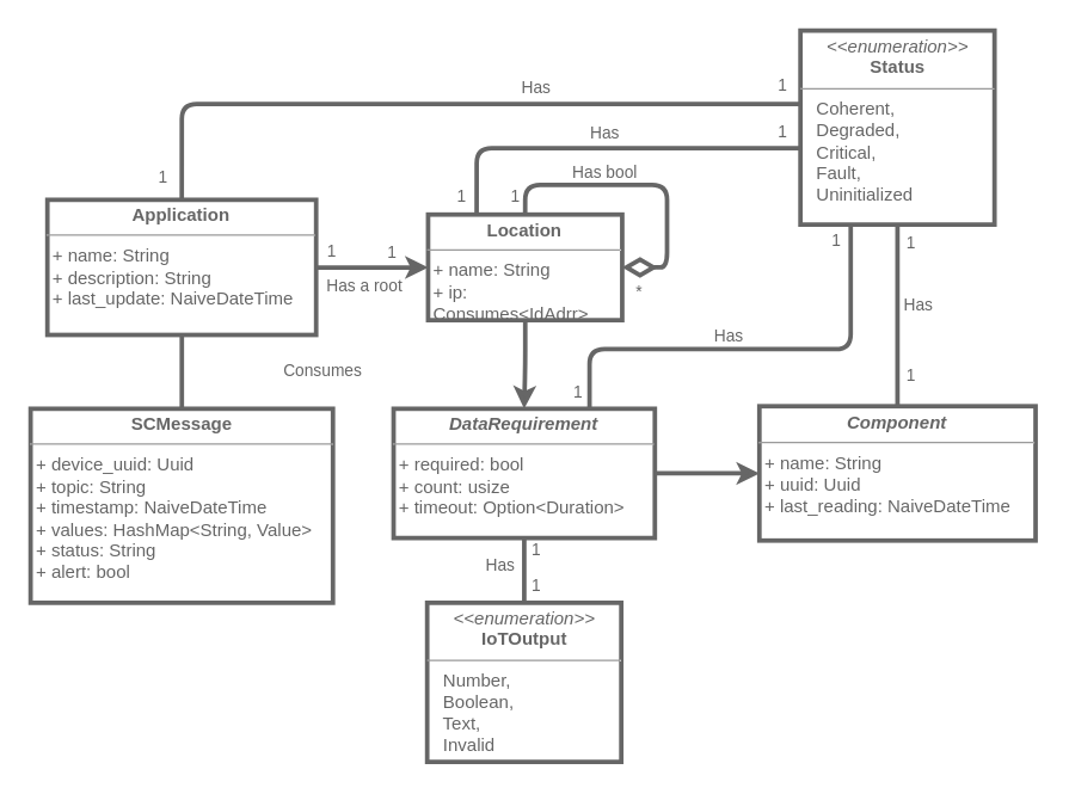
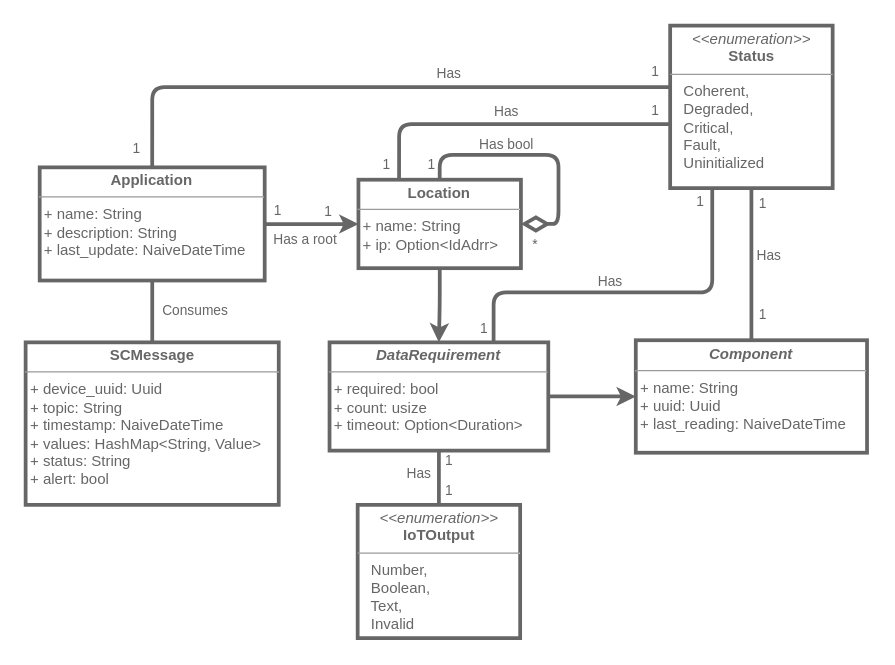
  <mxCell id="0" />
  <mxCell id="1" parent="0" />
  <mxCell id="2" value="&lt;p style=&quot;margin:0px;margin-top:4px;text-align:center;&quot;&gt;&lt;font color=&quot;#666666&quot;&gt;&lt;b style=&quot;background-color: initial;&quot;&gt;&lt;i&gt;Component&lt;/i&gt;&lt;/b&gt;&lt;br&gt;&lt;/font&gt;&lt;/p&gt;&lt;hr size=&quot;1&quot;&gt;&lt;p style=&quot;margin:0px;margin-left:4px;&quot;&gt;&lt;span style=&quot;background-color: initial;&quot;&gt;&lt;font color=&quot;#666666&quot;&gt;+ name: String&lt;/font&gt;&lt;/span&gt;&lt;/p&gt;&lt;p style=&quot;margin:0px;margin-left:4px;&quot;&gt;&lt;span style=&quot;background-color: initial;&quot;&gt;&lt;font color=&quot;#666666&quot;&gt;+ uuid: Uuid&lt;/font&gt;&lt;/span&gt;&lt;/p&gt;&lt;p style=&quot;margin:0px;margin-left:4px;&quot;&gt;&lt;span style=&quot;background-color: initial;&quot;&gt;&lt;font color=&quot;#666666&quot;&gt;+ last_reading: NaiveDateTime&lt;/font&gt;&lt;/span&gt;&lt;/p&gt;" style="verticalAlign=top;align=left;overflow=fill;fontSize=12;fontFamily=Helvetica;html=1;whiteSpace=wrap;labelBackgroundColor=none;fillColor=#ffffff;strokeColor=#666666;fontColor=#333333;strokeWidth=3;" parent="1" vertex="1"><mxGeometry x="508.13" y="271.69" width="185" height="90" as="geometry" /></mxCell>
  <mxCell id="3" style="edgeStyle=orthogonalEdgeStyle;shape=connector;rounded=1;orthogonalLoop=1;jettySize=auto;html=1;exitX=0.5;exitY=1;exitDx=0;exitDy=0;labelBackgroundColor=default;strokeColor=#666666;strokeWidth=3;align=center;verticalAlign=middle;fontFamily=Helvetica;fontSize=11;fontColor=default;endArrow=none;endFill=0;curved=0;" parent="1" source="4" target="2" edge="1"><mxGeometry relative="1" as="geometry" /></mxCell>
  <mxCell id="4" value="&lt;p style=&quot;margin:0px;margin-top:4px;text-align:center;&quot;&gt;&lt;font color=&quot;#666666&quot;&gt;&lt;i&gt;&amp;lt;&amp;lt;enumeration&amp;gt;&amp;gt;&lt;/i&gt;&lt;br&gt;&lt;b&gt;Status&lt;/b&gt;&lt;/font&gt;&lt;/p&gt;&lt;hr size=&quot;1&quot;&gt;&lt;p style=&quot;margin:0px;margin-left:4px;&quot;&gt;&lt;font color=&quot;#666666&quot;&gt;&amp;nbsp; Coherent,&lt;/font&gt;&lt;/p&gt;&lt;p style=&quot;margin:0px;margin-left:4px;&quot;&gt;&lt;font color=&quot;#666666&quot;&gt;&amp;nbsp; Degraded,&lt;/font&gt;&lt;/p&gt;&lt;p style=&quot;margin:0px;margin-left:4px;&quot;&gt;&lt;font color=&quot;#666666&quot;&gt;&amp;nbsp; Critical,&lt;/font&gt;&lt;/p&gt;&lt;p style=&quot;margin:0px;margin-left:4px;&quot;&gt;&lt;font color=&quot;#666666&quot;&gt;&amp;nbsp; Fault,&lt;/font&gt;&lt;/p&gt;&lt;p style=&quot;margin:0px;margin-left:4px;&quot;&gt;&lt;font color=&quot;#666666&quot;&gt;&amp;nbsp; Uninitialized&lt;/font&gt;&lt;/p&gt;" style="verticalAlign=top;align=left;overflow=fill;fontSize=12;fontFamily=Helvetica;html=1;whiteSpace=wrap;strokeColor=#666666;fontColor=#333333;fillColor=#ffffff;labelBackgroundColor=none;strokeWidth=3;" parent="1" vertex="1"><mxGeometry x="535.63" y="20" width="130" height="130" as="geometry" /></mxCell>
  <mxCell id="5" style="edgeStyle=orthogonalEdgeStyle;shape=connector;rounded=0;orthogonalLoop=1;jettySize=auto;html=1;labelBackgroundColor=default;strokeColor=#666666;strokeWidth=3;align=center;verticalAlign=middle;fontFamily=Helvetica;fontSize=11;fontColor=default;endArrow=none;endFill=0;" parent="1" source="6" target="13" edge="1"><mxGeometry relative="1" as="geometry" /></mxCell>
  <mxCell id="6" value="&lt;p style=&quot;margin:0px;margin-top:4px;text-align:center;&quot;&gt;&lt;font color=&quot;#666666&quot;&gt;&lt;b&gt;SCMessage&lt;/b&gt;&lt;/font&gt;&lt;/p&gt;&lt;hr size=&quot;1&quot;&gt;&lt;p style=&quot;margin:0px;margin-left:4px;&quot;&gt;&lt;font color=&quot;#666666&quot;&gt;+ device_uuid: Uuid&lt;/font&gt;&lt;/p&gt;&lt;p style=&quot;margin:0px;margin-left:4px;&quot;&gt;&lt;font color=&quot;#666666&quot;&gt;+ topic: String&lt;/font&gt;&lt;/p&gt;&lt;p style=&quot;margin:0px;margin-left:4px;&quot;&gt;&lt;font color=&quot;#666666&quot;&gt;+ timestamp: NaiveDateTime&lt;/font&gt;&lt;/p&gt;&lt;p style=&quot;margin:0px;margin-left:4px;&quot;&gt;&lt;font color=&quot;#666666&quot;&gt;+ values: HashMap&amp;lt;String, Value&amp;gt;&lt;/font&gt;&lt;/p&gt;&lt;p style=&quot;margin:0px;margin-left:4px;&quot;&gt;&lt;font color=&quot;#666666&quot;&gt;+ status: String&lt;/font&gt;&lt;/p&gt;&lt;p style=&quot;margin:0px;margin-left:4px;&quot;&gt;&lt;font color=&quot;#666666&quot;&gt;+ alert: bool&lt;/font&gt;&lt;/p&gt;" style="verticalAlign=top;align=left;overflow=fill;fontSize=12;fontFamily=Helvetica;html=1;whiteSpace=wrap;strokeColor=#666666;fontColor=#333333;fillColor=#ffffff;labelBackgroundColor=none;strokeWidth=3;" parent="1" vertex="1"><mxGeometry x="20" y="273.39" width="202.5" height="130" as="geometry" /></mxCell>
  <mxCell id="7" value="" style="edgeStyle=orthogonalEdgeStyle;shape=connector;rounded=1;orthogonalLoop=1;jettySize=auto;html=1;labelBackgroundColor=default;strokeColor=#666666;strokeWidth=3;align=center;verticalAlign=middle;fontFamily=Helvetica;fontSize=11;fontColor=default;endArrow=classic;endFill=1;curved=0;" parent="1" source="10" target="2" edge="1"><mxGeometry relative="1" as="geometry" /></mxCell>
  <mxCell id="8" style="edgeStyle=orthogonalEdgeStyle;shape=connector;rounded=0;orthogonalLoop=1;jettySize=auto;html=1;labelBackgroundColor=default;strokeColor=#666666;strokeWidth=3;align=center;verticalAlign=middle;fontFamily=Helvetica;fontSize=11;fontColor=default;endArrow=none;endFill=0;" parent="1" source="10" target="16" edge="1"><mxGeometry relative="1" as="geometry" /></mxCell>
  <mxCell id="9" style="edgeStyle=orthogonalEdgeStyle;shape=connector;rounded=1;orthogonalLoop=1;jettySize=auto;html=1;exitX=0.75;exitY=0;exitDx=0;exitDy=0;labelBackgroundColor=default;strokeColor=#666666;strokeWidth=3;align=center;verticalAlign=middle;fontFamily=Helvetica;fontSize=11;fontColor=default;endArrow=none;endFill=0;curved=0;" parent="1" source="10" target="4" edge="1"><mxGeometry relative="1" as="geometry"><Array as="points"><mxPoint x="394.25" y="233.39" /><mxPoint x="569.25" y="233.39" /></Array></mxGeometry></mxCell>
  <mxCell id="10" value="&lt;p style=&quot;margin:0px;margin-top:4px;text-align:center;&quot;&gt;&lt;b&gt;&lt;i&gt;&lt;font color=&quot;#666666&quot;&gt;DataRequirement&lt;/font&gt;&lt;/i&gt;&lt;/b&gt;&lt;/p&gt;&lt;hr size=&quot;1&quot;&gt;&lt;p style=&quot;margin:0px;margin-left:4px;&quot;&gt;&lt;font color=&quot;#666666&quot;&gt;+ required: bool&lt;/font&gt;&lt;/p&gt;&lt;p style=&quot;margin:0px;margin-left:4px;&quot;&gt;&lt;font color=&quot;#666666&quot;&gt;+ count: usize&lt;/font&gt;&lt;/p&gt;&lt;p style=&quot;margin:0px;margin-left:4px;&quot;&gt;&lt;font color=&quot;#666666&quot;&gt;&lt;span style=&quot;background-color: initial;&quot;&gt;+ timeout: Option&amp;lt;Duration&amp;gt;&amp;nbsp;&lt;/span&gt;&lt;/font&gt;&lt;/p&gt;&lt;p style=&quot;margin:0px;margin-left:4px;&quot;&gt;&lt;br&gt;&lt;/p&gt;" style="verticalAlign=top;align=left;overflow=fill;fontSize=12;fontFamily=Helvetica;html=1;whiteSpace=wrap;labelBackgroundColor=none;fillColor=#ffffff;fontColor=#333333;strokeColor=#666666;strokeWidth=3;" parent="1" vertex="1"><mxGeometry x="263.13" y="273.39" width="175" height="86.61" as="geometry" /></mxCell>
  <mxCell id="11" style="edgeStyle=orthogonalEdgeStyle;rounded=0;orthogonalLoop=1;jettySize=auto;html=1;strokeWidth=3;endArrow=classic;endFill=1;strokeColor=#666666;" parent="1" source="13" target="15" edge="1"><mxGeometry relative="1" as="geometry" /></mxCell>
  <mxCell id="12" style="edgeStyle=orthogonalEdgeStyle;shape=connector;rounded=1;orthogonalLoop=1;jettySize=auto;html=1;exitX=0.5;exitY=0;exitDx=0;exitDy=0;entryX=0;entryY=0.378;entryDx=0;entryDy=0;labelBackgroundColor=default;strokeColor=#666666;strokeWidth=3;align=center;verticalAlign=middle;fontFamily=Helvetica;fontSize=11;fontColor=default;endArrow=none;endFill=0;curved=0;entryPerimeter=0;startArrow=none;startFill=0;" parent="1" source="13" target="4" edge="1"><mxGeometry relative="1" as="geometry" /></mxCell>
  <mxCell id="13" value="&lt;p style=&quot;margin:0px;margin-top:4px;text-align:center;&quot;&gt;&lt;b&gt;&lt;font color=&quot;#666666&quot;&gt;Application&lt;/font&gt;&lt;/b&gt;&lt;/p&gt;&lt;hr size=&quot;1&quot;&gt;&lt;p style=&quot;margin:0px;margin-left:4px;&quot;&gt;&lt;font color=&quot;#666666&quot;&gt;+ name: String&lt;/font&gt;&lt;/p&gt;&lt;p style=&quot;margin:0px;margin-left:4px;&quot;&gt;&lt;font color=&quot;#666666&quot;&gt;&lt;span style=&quot;background-color: initial;&quot;&gt;+&amp;nbsp;description: String&lt;/span&gt;&lt;br&gt;&lt;/font&gt;&lt;/p&gt;&lt;p style=&quot;margin:0px;margin-left:4px;&quot;&gt;&lt;span style=&quot;background-color: initial;&quot;&gt;&lt;font color=&quot;#666666&quot;&gt;+ last_update: NaiveDateTime&lt;/font&gt;&lt;/span&gt;&lt;/p&gt;&lt;p style=&quot;margin:0px;margin-left:4px;&quot;&gt;&lt;br&gt;&lt;/p&gt;" style="verticalAlign=top;align=left;overflow=fill;fontSize=12;fontFamily=Helvetica;html=1;whiteSpace=wrap;labelBackgroundColor=none;fillColor=#ffffff;strokeColor=#666666;fontColor=#333333;strokeWidth=3;" parent="1" vertex="1"><mxGeometry x="31.25" y="133.39" width="180" height="90.52" as="geometry" /></mxCell>
  <mxCell id="14" value="" style="edgeStyle=orthogonalEdgeStyle;shape=connector;rounded=1;orthogonalLoop=1;jettySize=auto;html=1;labelBackgroundColor=default;strokeColor=#666666;strokeWidth=3;align=center;verticalAlign=middle;fontFamily=Helvetica;fontSize=11;fontColor=default;endArrow=classic;endFill=1;curved=0;" parent="1" source="15" target="10" edge="1"><mxGeometry relative="1" as="geometry" /></mxCell>
- <mxCell id="15" value="&lt;p style=&quot;margin:0px;margin-top:4px;text-align:center;&quot;&gt;&lt;b&gt;&lt;font color=&quot;#666666&quot;&gt;Location&lt;/font&gt;&lt;/b&gt;&lt;/p&gt;&lt;hr size=&quot;1&quot;&gt;&lt;p style=&quot;margin:0px;margin-left:4px;&quot;&gt;&lt;span style=&quot;color: rgb(102, 102, 102); background-color: initial;&quot;&gt;+ name: String&lt;/span&gt;&lt;br&gt;&lt;/p&gt;&lt;p style=&quot;margin:0px;margin-left:4px;&quot;&gt;&lt;span style=&quot;color: rgb(102, 102, 102); background-color: initial;&quot;&gt;+ ip: Consumes&amp;lt;IdAdrr&amp;gt;&lt;/span&gt;&lt;/p&gt;&lt;p style=&quot;margin:0px;margin-left:4px;&quot;&gt;&lt;br&gt;&lt;/p&gt;" style="verticalAlign=top;align=left;overflow=fill;fontSize=12;fontFamily=Helvetica;html=1;whiteSpace=wrap;labelBackgroundColor=none;fillColor=#ffffff;strokeColor=#666666;fontColor=#333333;strokeWidth=3;" parent="1" vertex="1"><mxGeometry x="286.25" y="143.27" width="130" height="70.77" as="geometry" /></mxCell>
+ <mxCell id="15" value="&lt;p style=&quot;margin:0px;margin-top:4px;text-align:center;&quot;&gt;&lt;b&gt;&lt;font color=&quot;#666666&quot;&gt;Location&lt;/font&gt;&lt;/b&gt;&lt;/p&gt;&lt;hr size=&quot;1&quot;&gt;&lt;p style=&quot;margin:0px;margin-left:4px;&quot;&gt;&lt;span style=&quot;color: rgb(102, 102, 102); background-color: initial;&quot;&gt;+ name: String&lt;/span&gt;&lt;br&gt;&lt;/p&gt;&lt;p style=&quot;margin:0px;margin-left:4px;&quot;&gt;&lt;span style=&quot;color: rgb(102, 102, 102); background-color: initial;&quot;&gt;+ ip: Option&amp;lt;IdAdrr&amp;gt;&lt;/span&gt;&lt;/p&gt;&lt;p style=&quot;margin:0px;margin-left:4px;&quot;&gt;&lt;br&gt;&lt;/p&gt;" style="verticalAlign=top;align=left;overflow=fill;fontSize=12;fontFamily=Helvetica;html=1;whiteSpace=wrap;labelBackgroundColor=none;fillColor=#ffffff;strokeColor=#666666;fontColor=#333333;strokeWidth=3;" parent="1" vertex="1"><mxGeometry x="286.25" y="143.27" width="130" height="70.77" as="geometry" /></mxCell>
  <mxCell id="16" value="&lt;p style=&quot;margin:0px;margin-top:4px;text-align:center;&quot;&gt;&lt;font color=&quot;#666666&quot;&gt;&lt;i&gt;&amp;lt;&amp;lt;enumeration&amp;gt;&amp;gt;&lt;/i&gt;&lt;br&gt;&lt;b&gt;IoTOutput&lt;/b&gt;&lt;/font&gt;&lt;/p&gt;&lt;hr size=&quot;1&quot;&gt;&lt;p style=&quot;margin:0px;margin-left:4px;&quot;&gt;&lt;font color=&quot;#666666&quot;&gt;&amp;nbsp; Number,&lt;/font&gt;&lt;/p&gt;&lt;p style=&quot;margin:0px;margin-left:4px;&quot;&gt;&lt;font color=&quot;#666666&quot;&gt;&amp;nbsp; Boolean,&lt;/font&gt;&lt;/p&gt;&lt;p style=&quot;margin:0px;margin-left:4px;&quot;&gt;&lt;font color=&quot;#666666&quot;&gt;&amp;nbsp; Text,&lt;/font&gt;&lt;/p&gt;&lt;p style=&quot;margin:0px;margin-left:4px;&quot;&gt;&lt;font color=&quot;#666666&quot;&gt;&amp;nbsp; Invalid&lt;/font&gt;&lt;/p&gt;" style="verticalAlign=top;align=left;overflow=fill;fontSize=12;fontFamily=Helvetica;html=1;whiteSpace=wrap;strokeColor=#666666;fontColor=#333333;fillColor=#ffffff;labelBackgroundColor=none;strokeWidth=3;" parent="1" vertex="1"><mxGeometry x="285.63" y="403.39" width="130" height="106.61" as="geometry" /></mxCell>
  <mxCell id="17" style="edgeStyle=orthogonalEdgeStyle;shape=connector;rounded=1;orthogonalLoop=1;jettySize=auto;html=1;exitX=0.5;exitY=0;exitDx=0;exitDy=0;entryX=1;entryY=0.5;entryDx=0;entryDy=0;labelBackgroundColor=default;strokeColor=#666666;strokeWidth=3;align=center;verticalAlign=middle;fontFamily=Helvetica;fontSize=11;fontColor=default;endArrow=diamondThin;endFill=0;curved=0;endSize=15;startSize=10;" parent="1" source="15" target="15" edge="1"><mxGeometry relative="1" as="geometry"><Array as="points"><mxPoint x="351.25" y="123.39" /><mxPoint x="446.25" y="123.39" /><mxPoint x="446.25" y="178.39" /></Array></mxGeometry></mxCell>
  <mxCell id="18" style="edgeStyle=orthogonalEdgeStyle;shape=connector;curved=0;rounded=1;orthogonalLoop=1;jettySize=auto;html=1;exitX=0.25;exitY=0;exitDx=0;exitDy=0;entryX=0.007;entryY=0.606;entryDx=0;entryDy=0;entryPerimeter=0;labelBackgroundColor=default;strokeColor=#666666;strokeWidth=3;align=center;verticalAlign=middle;fontFamily=Helvetica;fontSize=11;fontColor=default;endArrow=none;endFill=0;" parent="1" source="15" target="4" edge="1"><mxGeometry relative="1" as="geometry" /></mxCell>
- <mxCell id="19" value="&lt;font color=&quot;#666666&quot;&gt;Consumes&lt;/font&gt;" style="text;html=1;strokeColor=none;fillColor=none;align=center;verticalAlign=middle;whiteSpace=wrap;rounded=0;fontSize=11;fontFamily=Helvetica;fontColor=default;" parent="1" vertex="1"><mxGeometry x="186.13" y="233.39" width="60" height="30" as="geometry" /></mxCell>
+ <mxCell id="19" value="&lt;font color=&quot;#666666&quot;&gt;Consumes&lt;/font&gt;" style="text;html=1;strokeColor=none;fillColor=none;align=center;verticalAlign=middle;whiteSpace=wrap;rounded=0;fontSize=11;fontFamily=Helvetica;fontColor=default;" parent="1" vertex="1"><mxGeometry x="126.13" y="233.39" width="60" height="30" as="geometry" /></mxCell>
  <mxCell id="20" value="&lt;font color=&quot;#666666&quot;&gt;Has bool&lt;/font&gt;" style="text;html=1;strokeColor=none;fillColor=none;align=center;verticalAlign=middle;whiteSpace=wrap;rounded=0;fontSize=11;fontFamily=Helvetica;fontColor=default;" parent="1" vertex="1"><mxGeometry x="375" y="100.39" width="60" height="30" as="geometry" /></mxCell>
  <mxCell id="21" value="&lt;font color=&quot;#666666&quot;&gt;1&lt;/font&gt;" style="text;html=1;strokeColor=none;fillColor=none;align=center;verticalAlign=middle;whiteSpace=wrap;rounded=0;fontSize=11;fontFamily=Helvetica;fontColor=default;" parent="1" vertex="1"><mxGeometry x="79" y="103.39" width="60" height="30" as="geometry" /></mxCell>
  <mxCell id="22" value="&lt;font color=&quot;#666666&quot;&gt;1&lt;/font&gt;" style="text;html=1;strokeColor=none;fillColor=none;align=center;verticalAlign=middle;whiteSpace=wrap;rounded=0;fontSize=11;fontFamily=Helvetica;fontColor=default;" parent="1" vertex="1"><mxGeometry x="494" y="42" width="60" height="30" as="geometry" /></mxCell>
  <mxCell id="23" value="&lt;font color=&quot;#666666&quot;&gt;1&lt;/font&gt;" style="text;html=1;strokeColor=none;fillColor=none;align=center;verticalAlign=middle;whiteSpace=wrap;rounded=0;fontSize=11;fontFamily=Helvetica;fontColor=default;" parent="1" vertex="1"><mxGeometry x="494" y="73.39" width="60" height="30" as="geometry" /></mxCell>
  <mxCell id="24" value="&lt;font color=&quot;#666666&quot;&gt;1&lt;/font&gt;" style="text;html=1;strokeColor=none;fillColor=none;align=center;verticalAlign=middle;whiteSpace=wrap;rounded=0;fontSize=11;fontFamily=Helvetica;fontColor=default;" parent="1" vertex="1"><mxGeometry x="315" y="116.27" width="60" height="30" as="geometry" /></mxCell>
  <mxCell id="25" value="&lt;font color=&quot;#666666&quot;&gt;*&lt;br&gt;&lt;/font&gt;" style="text;html=1;strokeColor=none;fillColor=none;align=center;verticalAlign=middle;whiteSpace=wrap;rounded=0;fontSize=11;fontFamily=Helvetica;fontColor=default;" parent="1" vertex="1"><mxGeometry x="398" y="180" width="60" height="30" as="geometry" /></mxCell>
  <mxCell id="26" value="&lt;font color=&quot;#666666&quot;&gt;1&lt;/font&gt;" style="text;html=1;strokeColor=none;fillColor=none;align=center;verticalAlign=middle;whiteSpace=wrap;rounded=0;fontSize=11;fontFamily=Helvetica;fontColor=default;" parent="1" vertex="1"><mxGeometry x="530" y="146.27" width="60" height="30" as="geometry" /></mxCell>
  <mxCell id="27" value="&lt;font color=&quot;#666666&quot;&gt;1&lt;/font&gt;" style="text;html=1;strokeColor=none;fillColor=none;align=center;verticalAlign=middle;whiteSpace=wrap;rounded=0;fontSize=11;fontFamily=Helvetica;fontColor=default;" parent="1" vertex="1"><mxGeometry x="357.25" y="247.39" width="60" height="30" as="geometry" /></mxCell>
  <mxCell id="28" value="&lt;font color=&quot;#666666&quot;&gt;1&lt;/font&gt;" style="text;html=1;strokeColor=none;fillColor=none;align=center;verticalAlign=middle;whiteSpace=wrap;rounded=0;fontSize=11;fontFamily=Helvetica;fontColor=default;" parent="1" vertex="1"><mxGeometry x="279" y="116.27" width="60" height="30" as="geometry" /></mxCell>
  <mxCell id="29" value="&lt;font color=&quot;#666666&quot;&gt;1&lt;/font&gt;" style="text;html=1;strokeColor=none;fillColor=none;align=center;verticalAlign=middle;whiteSpace=wrap;rounded=0;fontSize=11;fontFamily=Helvetica;fontColor=default;" parent="1" vertex="1"><mxGeometry x="192" y="153.27" width="60" height="30" as="geometry" /></mxCell>
  <mxCell id="30" value="&lt;font color=&quot;#666666&quot;&gt;1&lt;/font&gt;" style="text;html=1;strokeColor=none;fillColor=none;align=center;verticalAlign=middle;whiteSpace=wrap;rounded=0;fontSize=11;fontFamily=Helvetica;fontColor=default;" parent="1" vertex="1"><mxGeometry x="230" y="154.27" width="65" height="30" as="geometry" /></mxCell>
  <mxCell id="31" value="&lt;font color=&quot;#666666&quot;&gt;Has a root&lt;/font&gt;" style="text;html=1;strokeColor=none;fillColor=none;align=center;verticalAlign=middle;whiteSpace=wrap;rounded=0;fontSize=11;fontFamily=Helvetica;fontColor=default;" parent="1" vertex="1"><mxGeometry x="214.25" y="176.27" width="60" height="30" as="geometry" /></mxCell>
  <mxCell id="32" value="&lt;font color=&quot;#666666&quot;&gt;1&lt;/font&gt;" style="text;html=1;strokeColor=none;fillColor=none;align=center;verticalAlign=middle;whiteSpace=wrap;rounded=0;fontSize=11;fontFamily=Helvetica;fontColor=default;" parent="1" vertex="1"><mxGeometry x="580" y="147" width="60" height="30" as="geometry" /></mxCell>
  <mxCell id="33" value="&lt;font color=&quot;#666666&quot;&gt;1&lt;/font&gt;" style="text;html=1;strokeColor=none;fillColor=none;align=center;verticalAlign=middle;whiteSpace=wrap;rounded=0;fontSize=11;fontFamily=Helvetica;fontColor=default;" parent="1" vertex="1"><mxGeometry x="580" y="236.39" width="60" height="30" as="geometry" /></mxCell>
  <mxCell id="34" value="&lt;font color=&quot;#666666&quot;&gt;1&lt;/font&gt;" style="text;html=1;strokeColor=none;fillColor=none;align=center;verticalAlign=middle;whiteSpace=wrap;rounded=0;fontSize=11;fontFamily=Helvetica;fontColor=default;" parent="1" vertex="1"><mxGeometry x="329" y="377.39" width="60" height="30" as="geometry" /></mxCell>
  <mxCell id="35" value="&lt;font color=&quot;#666666&quot;&gt;1&lt;/font&gt;" style="text;html=1;strokeColor=none;fillColor=none;align=center;verticalAlign=middle;whiteSpace=wrap;rounded=0;fontSize=11;fontFamily=Helvetica;fontColor=default;" parent="1" vertex="1"><mxGeometry x="329" y="353.39" width="60" height="30" as="geometry" /></mxCell>
  <mxCell id="36" value="&lt;font color=&quot;#666666&quot;&gt;Has&lt;/font&gt;" style="text;html=1;strokeColor=none;fillColor=none;align=center;verticalAlign=middle;whiteSpace=wrap;rounded=0;fontSize=11;fontFamily=Helvetica;fontColor=default;" parent="1" vertex="1"><mxGeometry x="329" y="43.39" width="60" height="30" as="geometry" /></mxCell>
  <mxCell id="37" value="&lt;font color=&quot;#666666&quot;&gt;Has&lt;/font&gt;" style="text;html=1;strokeColor=none;fillColor=none;align=center;verticalAlign=middle;whiteSpace=wrap;rounded=0;fontSize=11;fontFamily=Helvetica;fontColor=default;" parent="1" vertex="1"><mxGeometry x="585" y="189.27" width="60" height="30" as="geometry" /></mxCell>
  <mxCell id="38" value="&lt;font color=&quot;#666666&quot;&gt;Has&lt;/font&gt;" style="text;html=1;strokeColor=none;fillColor=none;align=center;verticalAlign=middle;whiteSpace=wrap;rounded=0;fontSize=11;fontFamily=Helvetica;fontColor=default;" parent="1" vertex="1"><mxGeometry x="305" y="363" width="60" height="30" as="geometry" /></mxCell>
  <mxCell id="39" value="&lt;font color=&quot;#666666&quot;&gt;Has&lt;/font&gt;" style="text;html=1;strokeColor=none;fillColor=none;align=center;verticalAlign=middle;whiteSpace=wrap;rounded=0;fontSize=11;fontFamily=Helvetica;fontColor=default;" parent="1" vertex="1"><mxGeometry x="375" y="74" width="60" height="30" as="geometry" /></mxCell>
  <mxCell id="40" value="&lt;font color=&quot;#666666&quot;&gt;Has&lt;/font&gt;" style="text;html=1;strokeColor=none;fillColor=none;align=center;verticalAlign=middle;whiteSpace=wrap;rounded=0;fontSize=11;fontFamily=Helvetica;fontColor=default;" parent="1" vertex="1"><mxGeometry x="458" y="210" width="60" height="30" as="geometry" /></mxCell>
